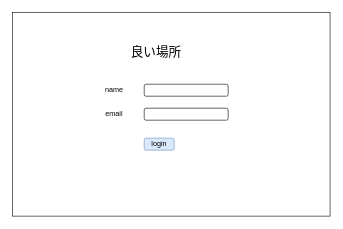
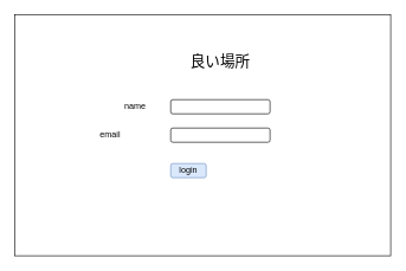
  <mxCell id="0" />
  <mxCell id="1" parent="0" />
  <mxCell id="2" value="" style="rounded=0;whiteSpace=wrap;html=1;" vertex="1" parent="1"><mxGeometry x="20" y="20" width="530" height="340" as="geometry" /></mxCell>
  <mxCell id="3" value="" style="rounded=1;whiteSpace=wrap;html=1;" vertex="1" parent="1"><mxGeometry x="240" y="140" width="140" height="20" as="geometry" /></mxCell>
  <mxCell id="4" value="" style="rounded=1;whiteSpace=wrap;html=1;" vertex="1" parent="1"><mxGeometry x="240" y="180" width="140" height="20" as="geometry" /></mxCell>
  <mxCell id="5" value="name" style="text;html=1;strokeColor=none;fillColor=none;align=center;verticalAlign=middle;whiteSpace=wrap;rounded=0;" vertex="1" parent="1"><mxGeometry x="160" y="135" width="60" height="30" as="geometry" /></mxCell>
- <mxCell id="6" value="email" style="text;html=1;strokeColor=none;fillColor=none;align=center;verticalAlign=middle;whiteSpace=wrap;rounded=0;" vertex="1" parent="1"><mxGeometry x="160" y="175" width="60" height="30" as="geometry" /></mxCell>
+ <mxCell id="6" value="email" style="text;html=1;strokeColor=none;fillColor=none;align=center;verticalAlign=middle;whiteSpace=wrap;rounded=0;" vertex="1" parent="1"><mxGeometry x="125" y="175" width="60" height="30" as="geometry" /></mxCell>
  <mxCell id="7" value="login" style="rounded=1;whiteSpace=wrap;html=1;fillColor=#dae8fc;strokeColor=#6c8ebf;" vertex="1" parent="1"><mxGeometry x="240" y="230" width="50" height="20" as="geometry" /></mxCell>
- <mxCell id="8" value="良い場所" style="text;html=1;strokeColor=none;fillColor=none;align=center;verticalAlign=middle;whiteSpace=wrap;rounded=0;fontSize=21;" vertex="1" parent="1"><mxGeometry x="210" y="70" width="100" height="30" as="geometry" /></mxCell>
+ <mxCell id="8" value="良い場所" style="text;html=1;strokeColor=none;fillColor=none;align=center;verticalAlign=middle;whiteSpace=wrap;rounded=0;fontSize=21;" vertex="1" parent="1"><mxGeometry x="260" y="70" width="100" height="30" as="geometry" /></mxCell>
